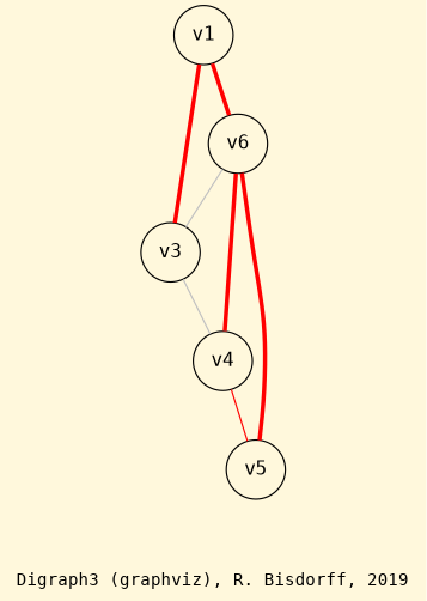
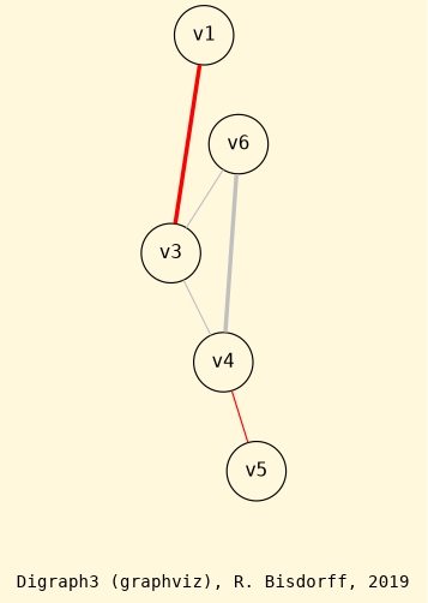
  strict graph {
    bgcolor=cornsilk
    fontname="DejaVu Sans Mono"
    fontsize=12
    label="\nDigraph3 (graphviz), R. Bisdorff, 2019"
    node [fontname="DejaVu Sans Mono" shape=circle]
    edge [arrowhead=none arrowtail=none color=red dir=both fontname="DejaVu Sans Mono" style="setlinewidth(3)"]
    n1 [label=v1]
    n2 [label=v6]
    n3 [label=v3]
    n4 [label=v4]
    n5 [label=v5]
-   n1 -- n2
    n1 -- n3
    n2 -- n3 [color=grey style=""]
-   n2 -- n4
-   n2 -- n5
+   n2 -- n4 [color=grey]
    n3 -- n4 [color=grey style=""]
    n4 -- n5 [style=""]
  }
